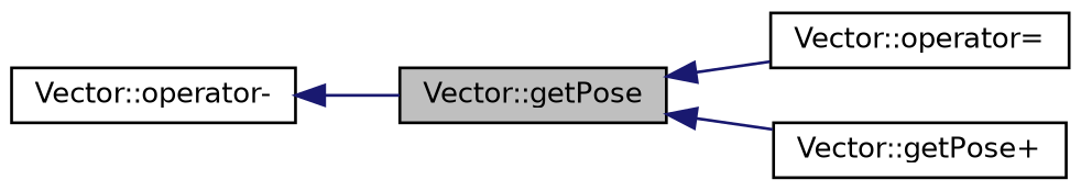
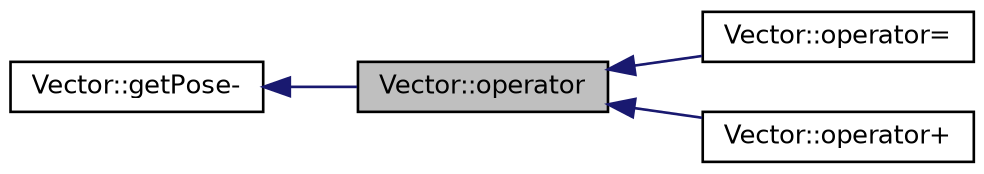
  digraph {
    fontname="DejaVu Sans"
    rankdir=LR
    node [color=black fillcolor=white fontname="DejaVu Sans" fontsize=10 shape=record style=filled]
    edge [color=midnightblue dir=back fontname="DejaVu Sans" fontsize=10 labelfontname=Helvetica labelfontsize=10 style=solid]
-   n1 [fillcolor=grey75 fontcolor=black height=0.2 label="Vector::getPose" width=0.4]
+   n1 [fillcolor=grey75 fontcolor=black height=0.2 label="Vector::operator" width=0.4]
    n2 [height=0.2 label="Vector::operator=" width=0.4]
-   n3 [height=0.2 label="Vector::getPose+" width=0.4]
-   n4 [height=0.2 label="Vector::operator-" width=0.4]
+   n3 [height=0.2 label="Vector::operator+" width=0.4]
+   n4 [height=0.2 label="Vector::getPose-" width=0.4]
    n1 -> n2
    n1 -> n3
    n4 -> n1
  }
